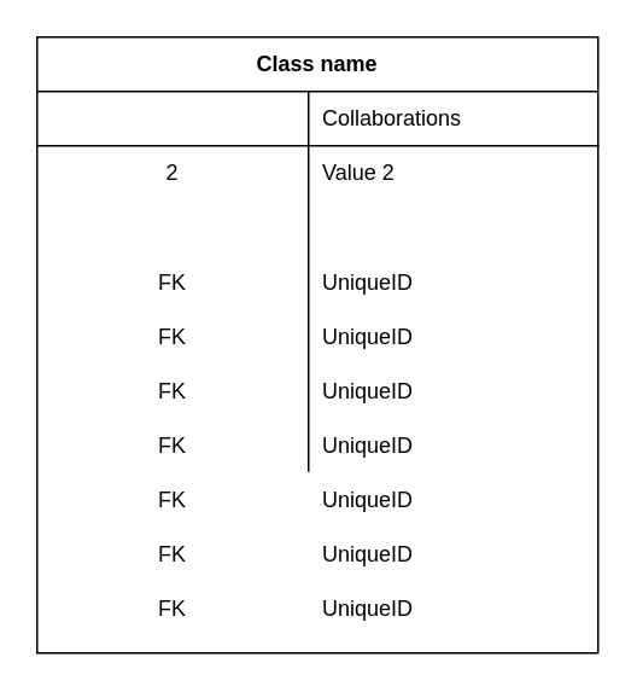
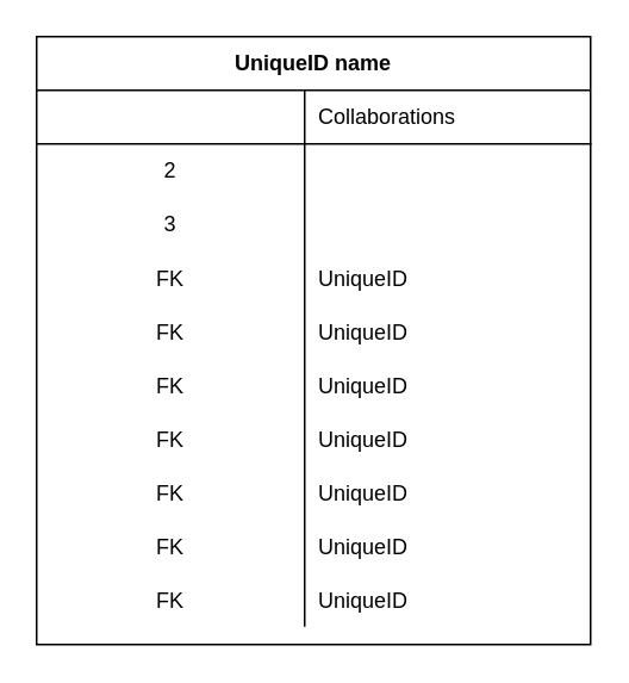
  <mxCell id="0" />
  <mxCell id="1" parent="0" />
- <mxCell id="2" value="Class name" style="shape=table;html=1;whiteSpace=wrap;startSize=30;container=1;collapsible=0;childLayout=tableLayout;fixedRows=1;rowLines=0;fontStyle=1;align=center;" vertex="1" parent="1"><mxGeometry x="20" y="20" width="310" height="340" as="geometry" /></mxCell>
+ <mxCell id="2" value="UniqueID name" style="shape=table;html=1;whiteSpace=wrap;startSize=30;container=1;collapsible=0;childLayout=tableLayout;fixedRows=1;rowLines=0;fontStyle=1;align=center;" vertex="1" parent="1"><mxGeometry x="20" y="20" width="310" height="340" as="geometry" /></mxCell>
  <mxCell id="3" value="" style="shape=partialRectangle;html=1;whiteSpace=wrap;collapsible=0;dropTarget=0;pointerEvents=0;fillColor=none;top=0;left=0;bottom=1;right=0;points=[[0,0.5],[1,0.5]];portConstraint=eastwest;" vertex="1" parent="2"><mxGeometry y="30" width="310" height="30" as="geometry" /></mxCell>
  <mxCell id="4" value="Collaborations" style="shape=partialRectangle;html=1;whiteSpace=wrap;connectable=0;fillColor=none;top=0;left=0;bottom=0;right=0;align=left;spacingLeft=6;overflow=hidden;" vertex="1" parent="3"><mxGeometry x="150" width="160" height="30" as="geometry" /></mxCell>
  <mxCell id="5" value="" style="shape=partialRectangle;html=1;whiteSpace=wrap;collapsible=0;dropTarget=0;pointerEvents=0;fillColor=none;top=0;left=0;bottom=0;right=0;points=[[0,0.5],[1,0.5]];portConstraint=eastwest;" vertex="1" parent="2"><mxGeometry y="60" width="310" height="30" as="geometry" /></mxCell>
  <mxCell id="6" value="2" style="shape=partialRectangle;html=1;whiteSpace=wrap;connectable=0;fillColor=none;top=0;left=0;bottom=0;right=0;overflow=hidden;" vertex="1" parent="5"><mxGeometry width="150" height="30" as="geometry" /></mxCell>
- <mxCell id="7" value="Value 2" style="shape=partialRectangle;html=1;whiteSpace=wrap;connectable=0;fillColor=none;top=0;left=0;bottom=0;right=0;align=left;spacingLeft=6;overflow=hidden;" vertex="1" parent="5"><mxGeometry x="150" width="160" height="30" as="geometry" /></mxCell>
  <mxCell id="8" value="" style="shape=partialRectangle;html=1;whiteSpace=wrap;collapsible=0;dropTarget=0;pointerEvents=0;fillColor=none;top=0;left=0;bottom=0;right=0;points=[[0,0.5],[1,0.5]];portConstraint=eastwest;" vertex="1" parent="2"><mxGeometry y="90" width="310" height="30" as="geometry" /></mxCell>
+ <mxCell id="9" value="3" style="shape=partialRectangle;html=1;whiteSpace=wrap;connectable=0;fillColor=none;top=0;left=0;bottom=0;right=0;overflow=hidden;" vertex="1" parent="8"><mxGeometry width="150" height="30" as="geometry" /></mxCell>
  <mxCell id="10" value="" style="shape=partialRectangle;collapsible=0;dropTarget=0;pointerEvents=0;fillColor=none;top=0;left=0;bottom=0;right=0;points=[[0,0.5],[1,0.5]];portConstraint=eastwest;align=left;" vertex="1" parent="2"><mxGeometry y="120" width="310" height="30" as="geometry" /></mxCell>
  <mxCell id="11" value="FK" style="shape=partialRectangle;connectable=0;fillColor=none;top=0;left=0;bottom=0;right=0;fontStyle=0;overflow=hidden;" vertex="1" parent="10"><mxGeometry width="150" height="30" as="geometry" /></mxCell>
  <mxCell id="12" value="UniqueID" style="shape=partialRectangle;connectable=0;fillColor=none;top=0;left=0;bottom=0;right=0;align=left;spacingLeft=6;fontStyle=0;overflow=hidden;" vertex="1" parent="10"><mxGeometry x="150" width="160" height="30" as="geometry" /></mxCell>
  <mxCell id="13" value="" style="shape=partialRectangle;collapsible=0;dropTarget=0;pointerEvents=0;fillColor=none;top=0;left=0;bottom=0;right=0;points=[[0,0.5],[1,0.5]];portConstraint=eastwest;align=left;" vertex="1" parent="2"><mxGeometry y="150" width="310" height="30" as="geometry" /></mxCell>
  <mxCell id="14" value="FK" style="shape=partialRectangle;connectable=0;fillColor=none;top=0;left=0;bottom=0;right=0;fontStyle=0;overflow=hidden;" vertex="1" parent="13"><mxGeometry width="150" height="30" as="geometry" /></mxCell>
  <mxCell id="15" value="UniqueID" style="shape=partialRectangle;connectable=0;fillColor=none;top=0;left=0;bottom=0;right=0;align=left;spacingLeft=6;fontStyle=0;overflow=hidden;" vertex="1" parent="13"><mxGeometry x="150" width="160" height="30" as="geometry" /></mxCell>
  <mxCell id="16" value="" style="shape=partialRectangle;collapsible=0;dropTarget=0;pointerEvents=0;fillColor=none;top=0;left=0;bottom=0;right=0;points=[[0,0.5],[1,0.5]];portConstraint=eastwest;" vertex="1" parent="2"><mxGeometry y="180" width="310" height="30" as="geometry" /></mxCell>
  <mxCell id="17" value="FK" style="shape=partialRectangle;connectable=0;fillColor=none;top=0;left=0;bottom=0;right=0;fontStyle=0;overflow=hidden;" vertex="1" parent="16"><mxGeometry width="150" height="30" as="geometry" /></mxCell>
  <mxCell id="18" value="UniqueID" style="shape=partialRectangle;connectable=0;fillColor=none;top=0;left=0;bottom=0;right=0;align=left;spacingLeft=6;fontStyle=0;overflow=hidden;" vertex="1" parent="16"><mxGeometry x="150" width="160" height="30" as="geometry" /></mxCell>
  <mxCell id="19" value="" style="shape=partialRectangle;collapsible=0;dropTarget=0;pointerEvents=0;fillColor=none;top=0;left=0;bottom=0;right=0;points=[[0,0.5],[1,0.5]];portConstraint=eastwest;align=left;" vertex="1" parent="2"><mxGeometry y="210" width="310" height="30" as="geometry" /></mxCell>
  <mxCell id="20" value="FK" style="shape=partialRectangle;connectable=0;fillColor=none;top=0;left=0;bottom=0;right=0;fontStyle=0;overflow=hidden;" vertex="1" parent="19"><mxGeometry width="150" height="30" as="geometry" /></mxCell>
  <mxCell id="21" value="UniqueID" style="shape=partialRectangle;connectable=0;fillColor=none;top=0;left=0;bottom=0;right=0;align=left;spacingLeft=6;fontStyle=0;overflow=hidden;" vertex="1" parent="19"><mxGeometry x="150" width="160" height="30" as="geometry" /></mxCell>
  <mxCell id="22" value="" style="shape=partialRectangle;collapsible=0;dropTarget=0;pointerEvents=0;fillColor=none;top=0;left=0;bottom=0;right=0;points=[[0,0.5],[1,0.5]];portConstraint=eastwest;align=left;" vertex="1" parent="2"><mxGeometry y="240" width="310" height="30" as="geometry" /></mxCell>
  <mxCell id="23" value="FK" style="shape=partialRectangle;connectable=0;fillColor=none;top=0;left=0;bottom=0;right=0;fontStyle=0;overflow=hidden;" vertex="1" parent="22"><mxGeometry width="150" height="30" as="geometry" /></mxCell>
  <mxCell id="24" value="UniqueID" style="shape=partialRectangle;connectable=0;fillColor=none;top=0;left=0;bottom=0;right=0;align=left;spacingLeft=6;fontStyle=0;overflow=hidden;" vertex="1" parent="22"><mxGeometry x="150" width="160" height="30" as="geometry" /></mxCell>
  <mxCell id="25" value="" style="shape=partialRectangle;collapsible=0;dropTarget=0;pointerEvents=0;fillColor=none;top=0;left=0;bottom=0;right=0;points=[[0,0.5],[1,0.5]];portConstraint=eastwest;align=left;" vertex="1" parent="2"><mxGeometry y="270" width="310" height="30" as="geometry" /></mxCell>
  <mxCell id="26" value="FK" style="shape=partialRectangle;connectable=0;fillColor=none;top=0;left=0;bottom=0;right=0;fontStyle=0;overflow=hidden;" vertex="1" parent="25"><mxGeometry width="150" height="30" as="geometry" /></mxCell>
  <mxCell id="27" value="UniqueID" style="shape=partialRectangle;connectable=0;fillColor=none;top=0;left=0;bottom=0;right=0;align=left;spacingLeft=6;fontStyle=0;overflow=hidden;" vertex="1" parent="25"><mxGeometry x="150" width="160" height="30" as="geometry" /></mxCell>
  <mxCell id="28" value="" style="shape=partialRectangle;collapsible=0;dropTarget=0;pointerEvents=0;fillColor=none;top=0;left=0;bottom=0;right=0;points=[[0,0.5],[1,0.5]];portConstraint=eastwest;align=left;" vertex="1" parent="2"><mxGeometry y="300" width="310" height="30" as="geometry" /></mxCell>
  <mxCell id="29" value="FK" style="shape=partialRectangle;connectable=0;fillColor=none;top=0;left=0;bottom=0;right=0;fontStyle=0;overflow=hidden;" vertex="1" parent="28"><mxGeometry width="150" height="30" as="geometry" /></mxCell>
  <mxCell id="30" value="UniqueID" style="shape=partialRectangle;connectable=0;fillColor=none;top=0;left=0;bottom=0;right=0;align=left;spacingLeft=6;fontStyle=0;overflow=hidden;" vertex="1" parent="28"><mxGeometry x="150" width="160" height="30" as="geometry" /></mxCell>
